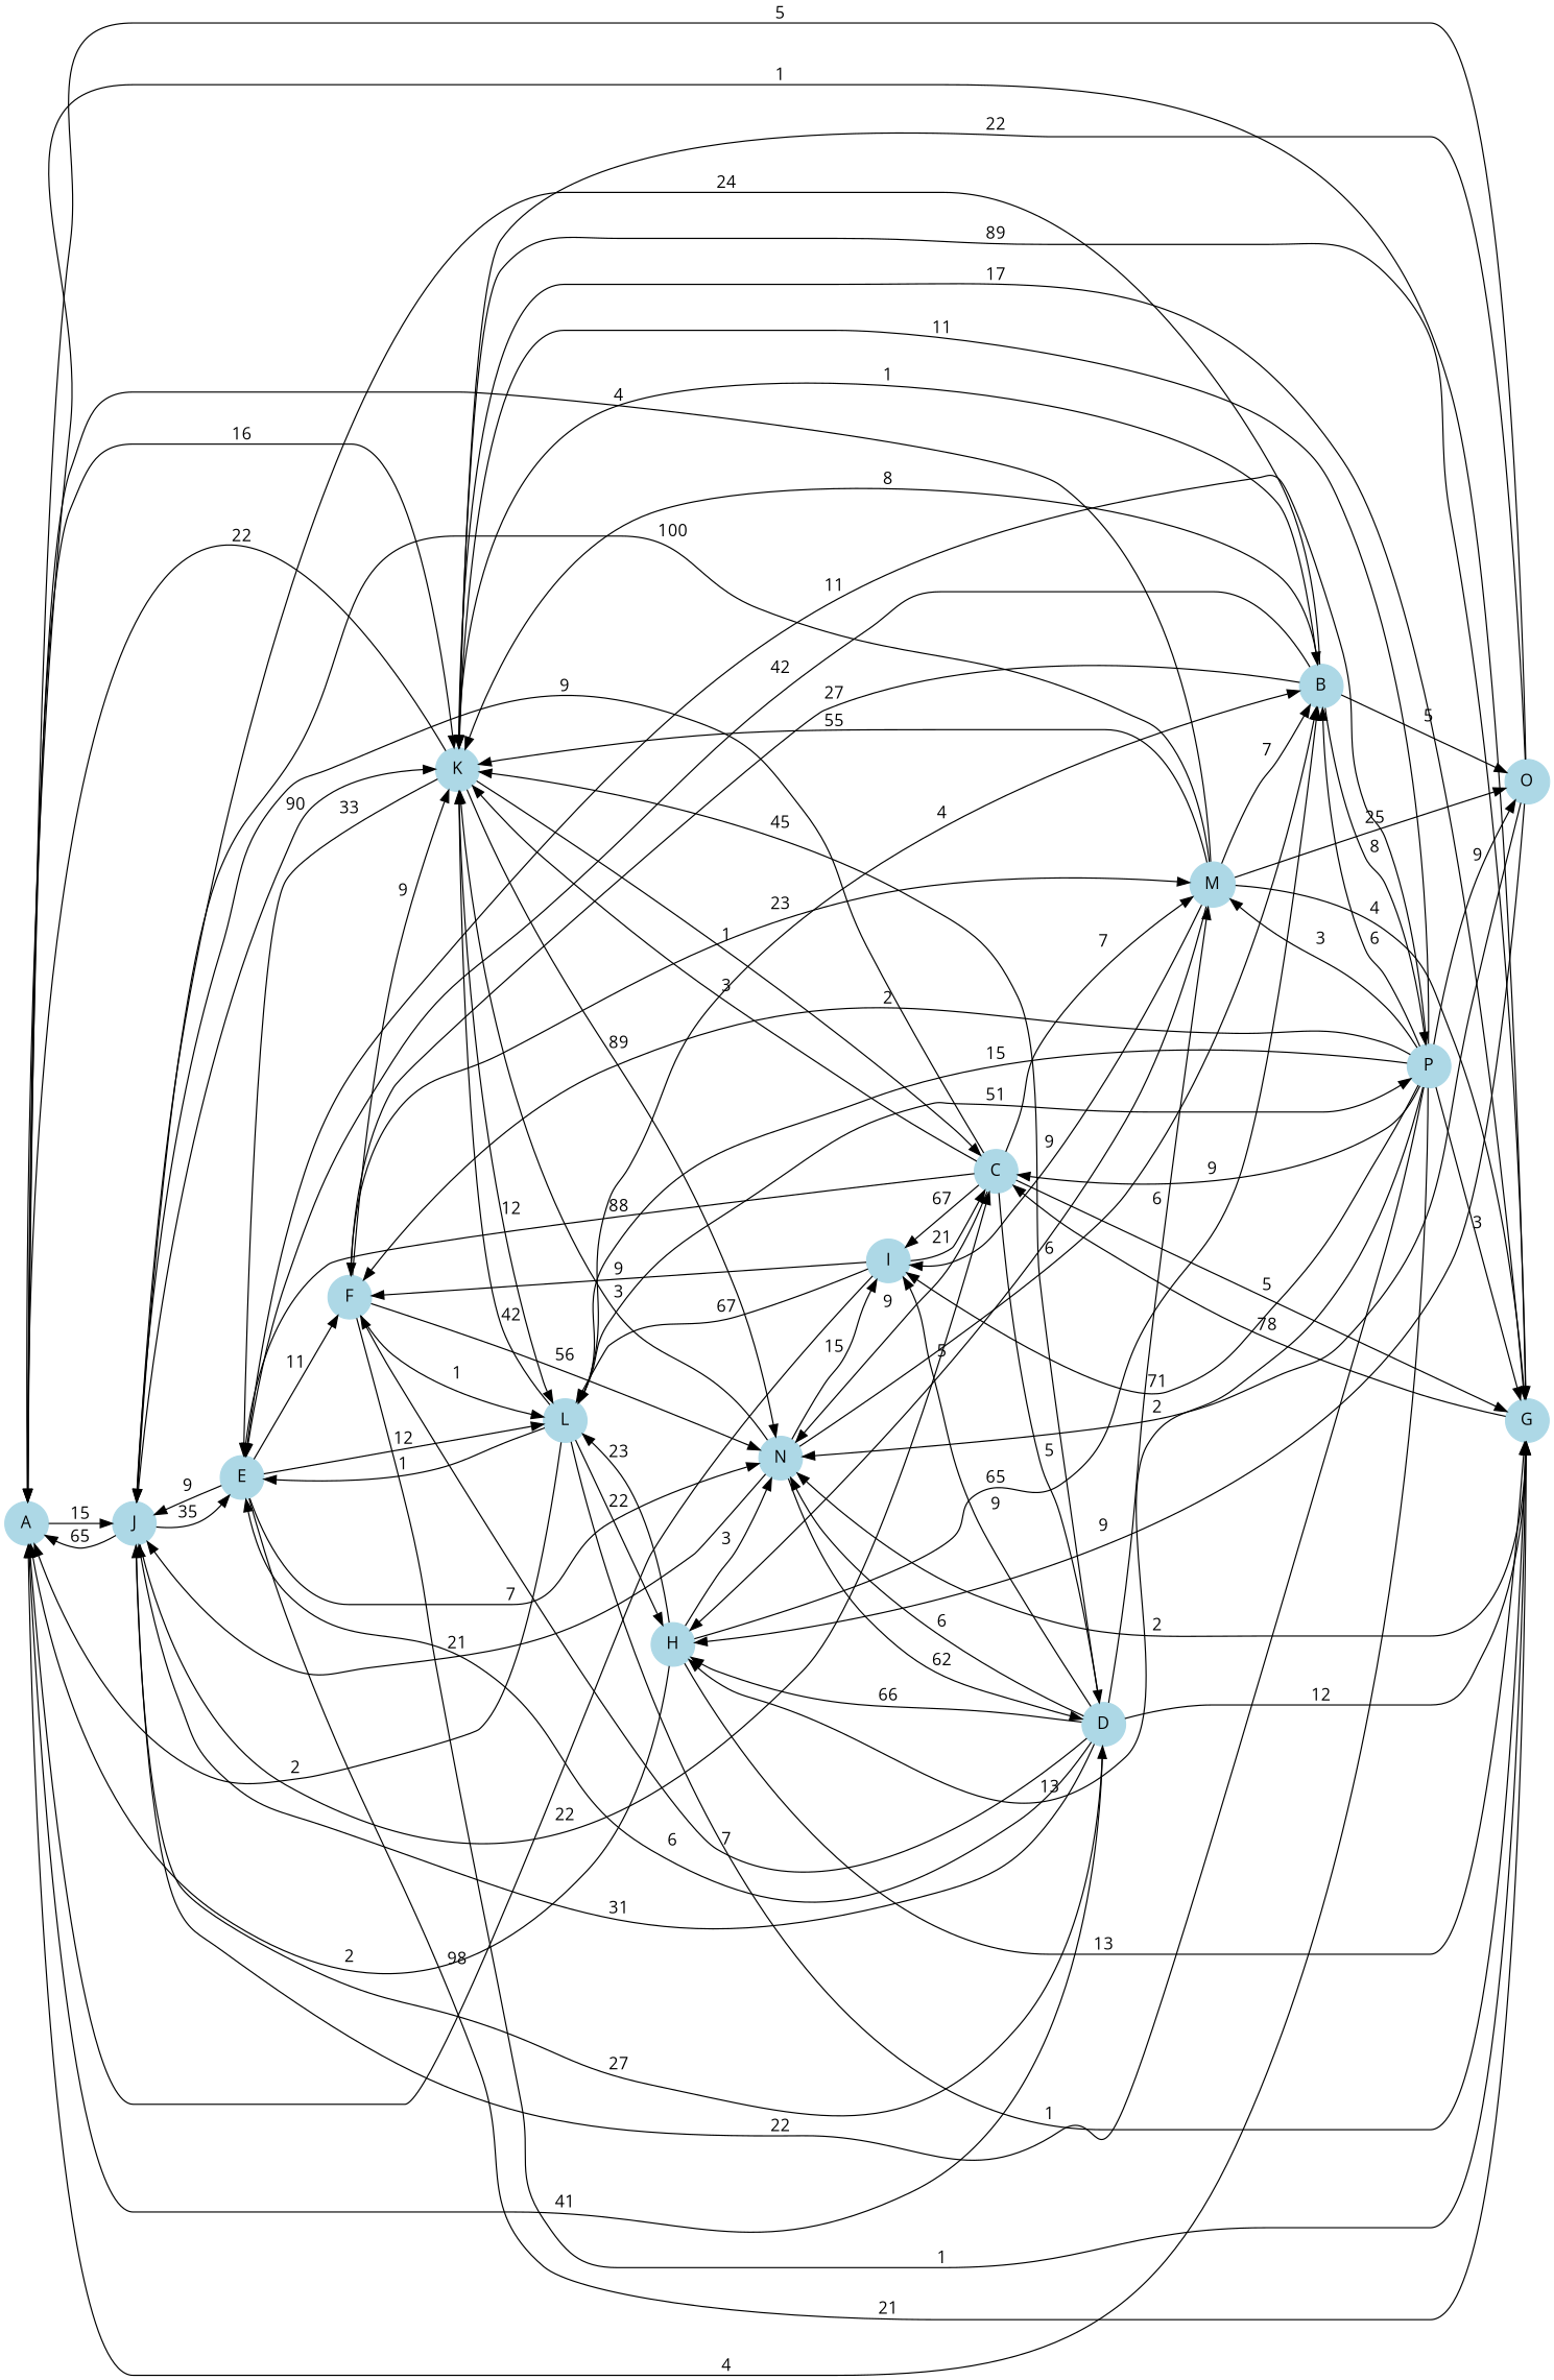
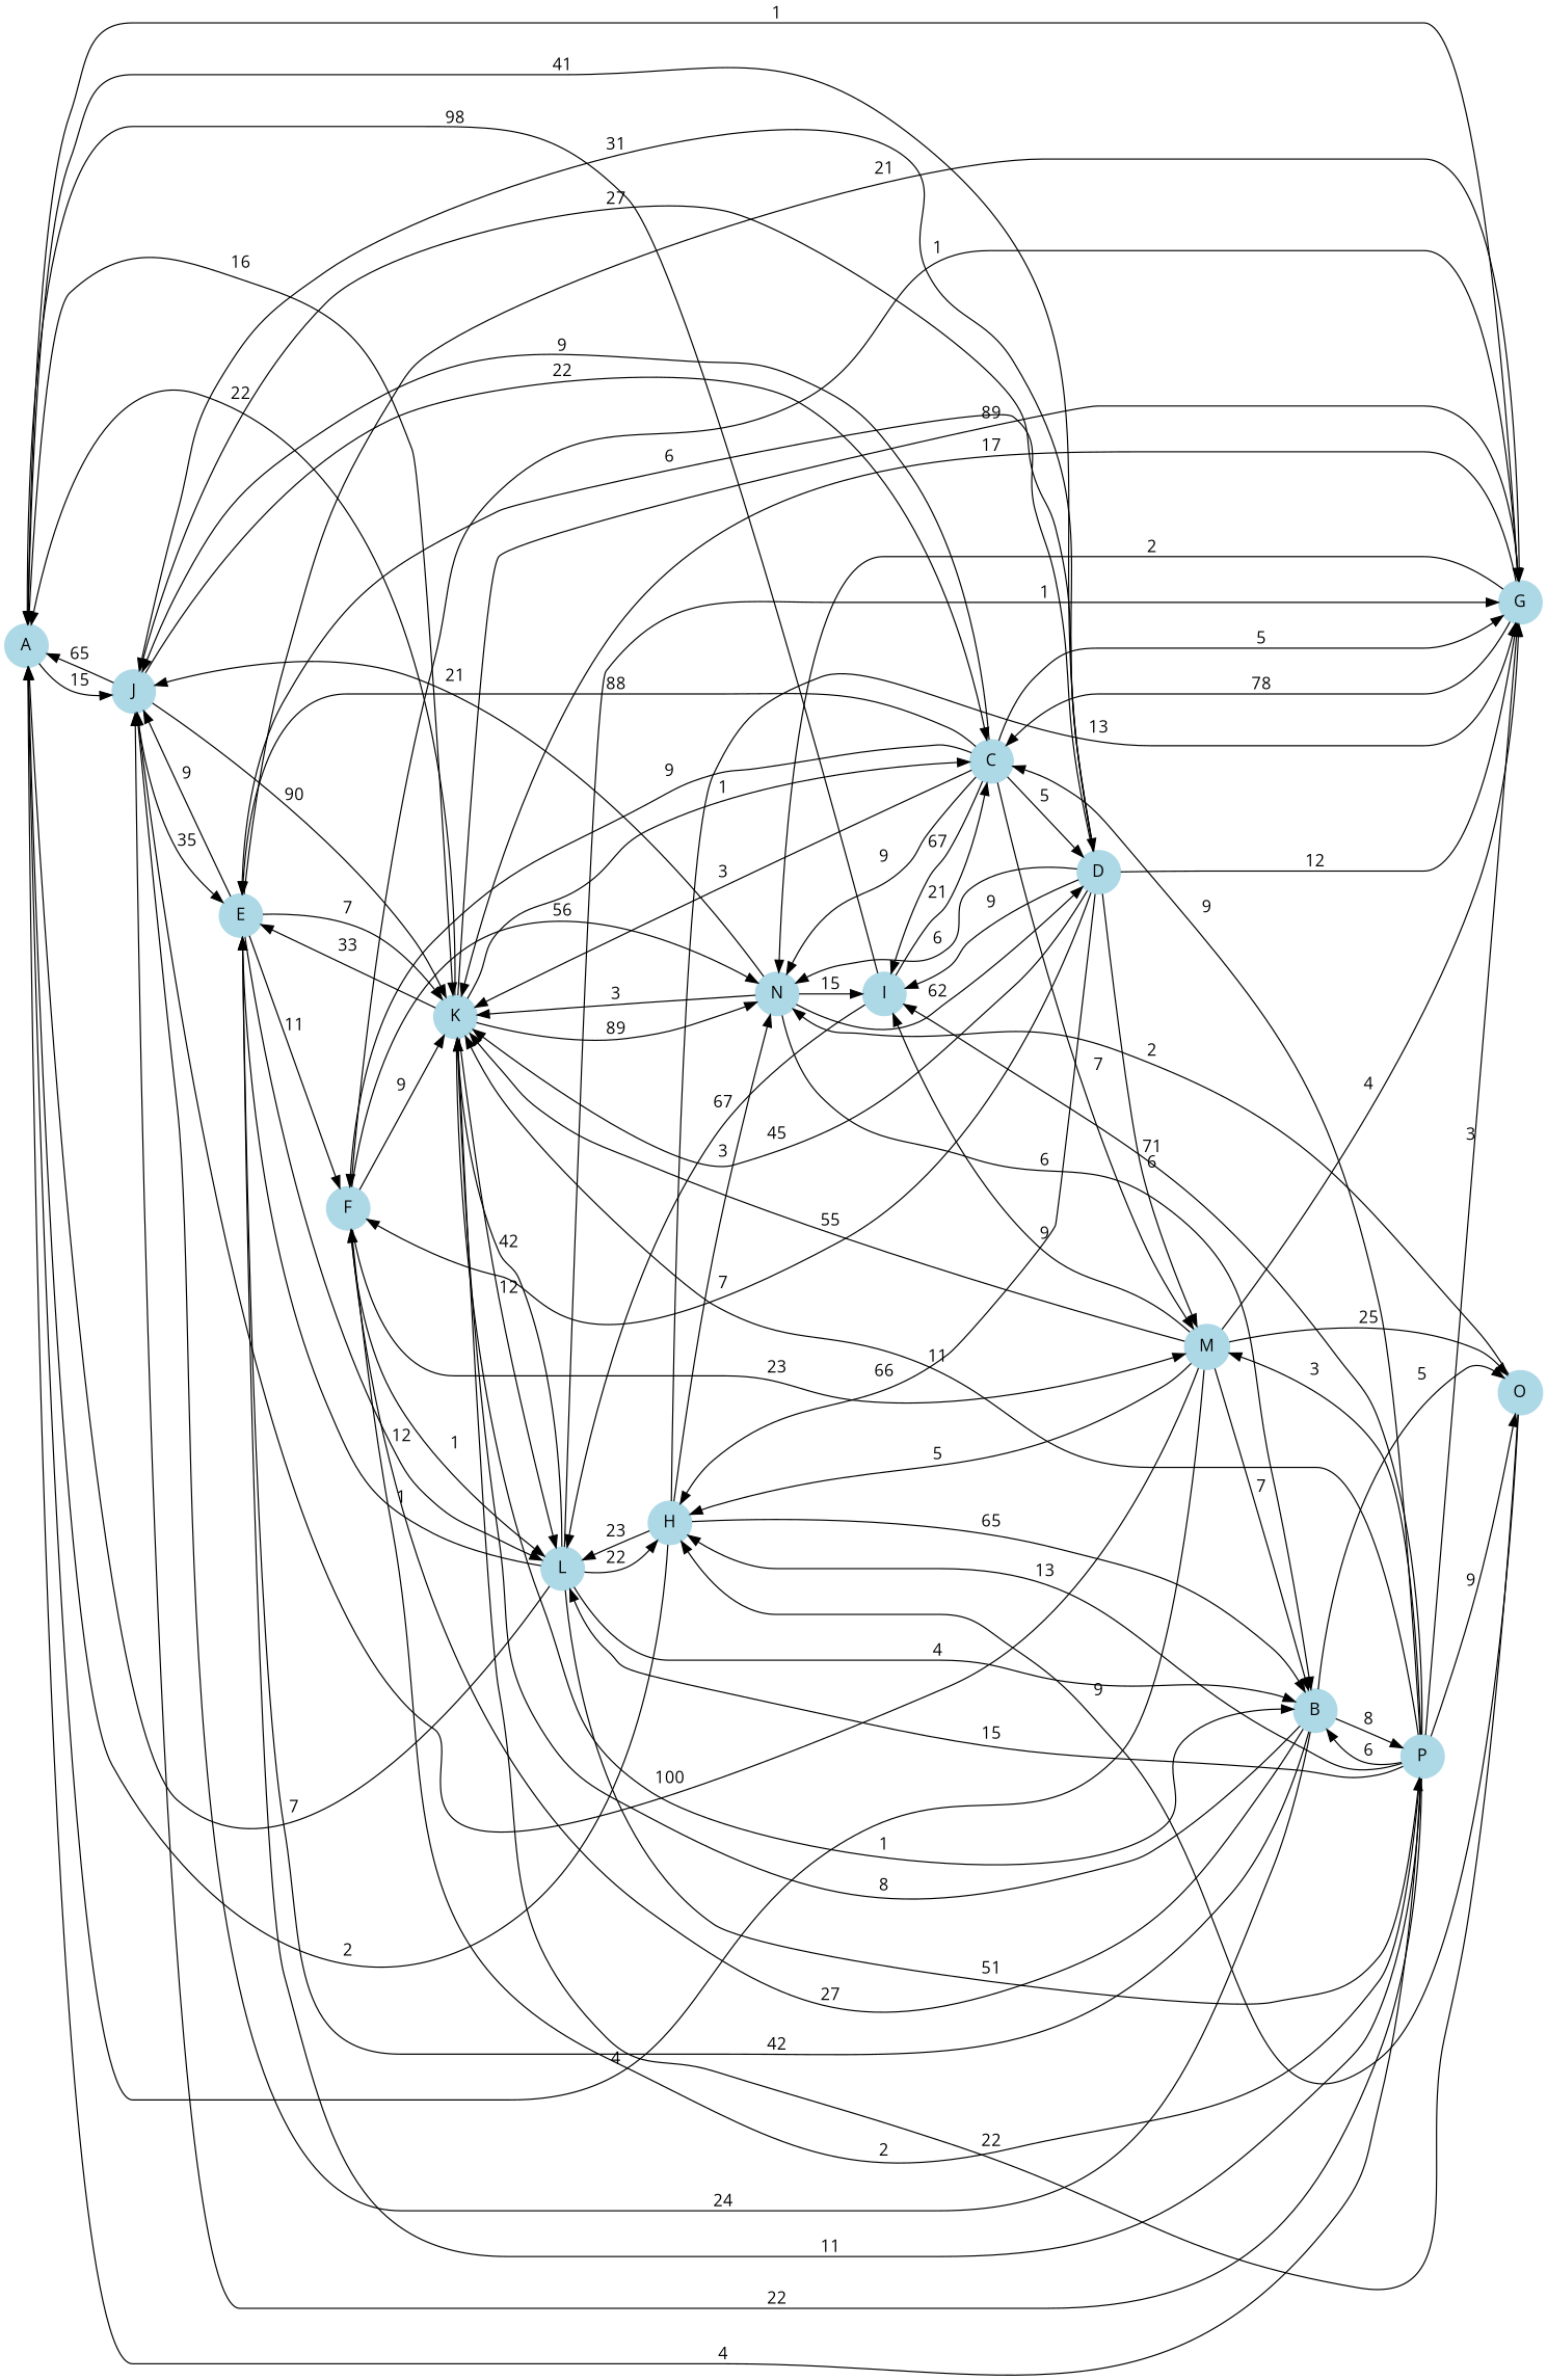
  digraph {
    fontname="Open Sans"
    rankdir=LR
    node [color=lightblue fontname="Open Sans" shape=circle style=filled]
    edge [fontname="Open Sans"]
    A
    J
    K
    C
    D
    E
    B
    G
    N
    L
    F
    O
    P
    M
    H
    I
    A -> J [label=15]
    A -> K [label=16]
    J -> A [label=65]
    J -> K [label=90]
    J -> C [label=22]
    J -> D [label=27]
    J -> E [label=35]
    K -> A [label=22]
    K -> C [label=1]
    K -> E [label=33]
    K -> B [label=1]
    K -> G [label=89]
    K -> N [label=89]
    K -> L [label=12]
    C -> J [label=9]
    C -> K [label=3]
    C -> D [label=5]
    C -> E [label=88]
    C -> G [label=5]
    C -> N [label=9]
-   I -> F [label=9]
+   C -> F [label=9]
    C -> M [label=7]
    C -> I [label=67]
    D -> A [label=41]
    D -> J [label=31]
    D -> K [label=45]
    D -> E [label=6]
    D -> G [label=12]
    D -> N [label=6]
    D -> F [label=7]
    D -> M [label=6]
    D -> H [label=66]
    D -> I [label=9]
    E -> J [label=9]
-   E -> N [label=7]
+   E -> K [label=7]
    E -> G [label=21]
    E -> L [label=12]
    E -> F [label=11]
    B -> J [label=24]
    B -> K [label=8]
    B -> E [label=42]
    B -> F [label=27]
    B -> O [label=5]
    B -> P [label=8]
    G -> A [label=1]
    G -> K [label=17]
    G -> C [label=78]
    G -> N [label=2]
    N -> J [label=21]
    N -> K [label=3]
    N -> D [label=62]
    N -> B [label=6]
    N -> I [label=15]
-   L -> A [label=2]
+   L -> A [label=7]
    L -> K [label=42]
    L -> E [label=1]
    L -> B [label=4]
    L -> G [label=1]
    L -> P [label=51]
    L -> H [label=22]
    F -> K [label=9]
    F -> G [label=1]
    F -> N [label=56]
    F -> L [label=1]
    F -> M [label=23]
-   O -> A [label=5]
    O -> K [label=22]
    O -> N [label=2]
    O -> H [label=9]
    P -> A [label=4]
    P -> J [label=22]
    P -> K [label=11]
    P -> C [label=9]
    P -> E [label=11]
    P -> B [label=6]
    P -> G [label=3]
    P -> L [label=15]
    P -> F [label=2]
    P -> O [label=9]
    P -> M [label=3]
    P -> H [label=13]
    P -> I [label=71]
    M -> A [label=4]
    M -> J [label=100]
    M -> K [label=55]
    M -> B [label=7]
    M -> G [label=4]
    M -> O [label=25]
    M -> H [label=5]
    M -> I [label=9]
    H -> A [label=2]
    H -> B [label=65]
    H -> G [label=13]
    H -> N [label=3]
    H -> L [label=23]
    I -> A [label=98]
    I -> C [label=21]
    I -> L [label=67]
  }
